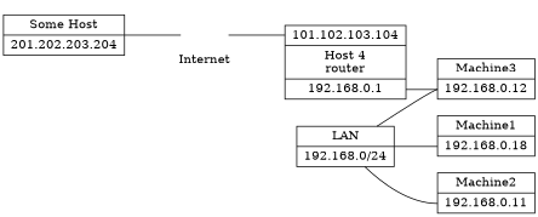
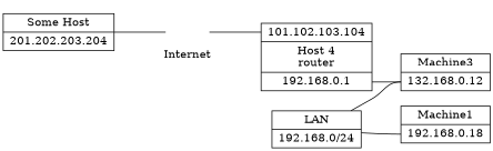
  digraph {
    compound=true
    rankdir=LR
    ranksep=equally
    node [shape=record]
    edge [arrowhead=none headport=f1]
    n1 [label="<f0>Some Host|<f1>201.202.203.204"]
    n2 [color="#ffffff" fixedsize=true height=1 label=Internet labelloc=b shape=none]
    n3 [label="<f0>101.102.103.104|<f1>Host 4\nrouter|<f2>192.168.0.1"]
    n4 [label="<f0>Machine1|<f1>192.168.0.18"]
-   n5 [label="<f0>Machine2|<f1>192.168.0.11"]
-   n6 [label="<f0>Machine3|<f1>192.168.0.12"]
+   n6 [label="<f0>Machine3|<f1>132.168.0.12"]
    n7 [label="LAN|192.168.0/24"]
    n1 -> n2
    n2 -> n3 [headport=f0]
    n3 -> n6 [tailport=f2]
    n7 -> n4
-   n7 -> n5
    n7 -> n6
  }
